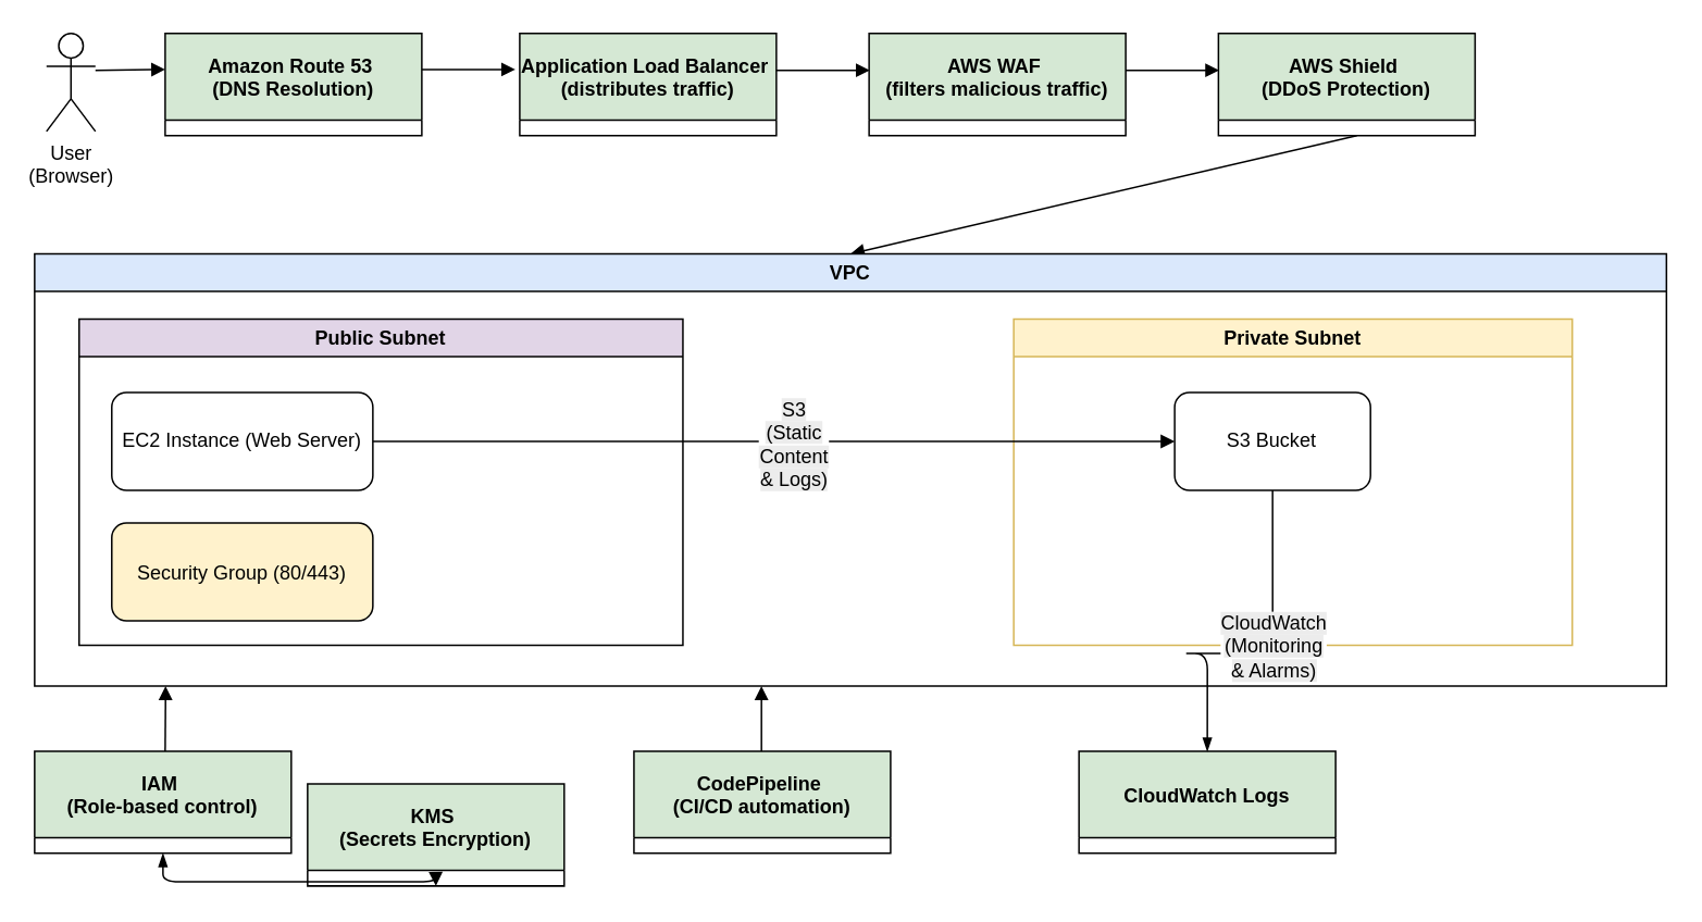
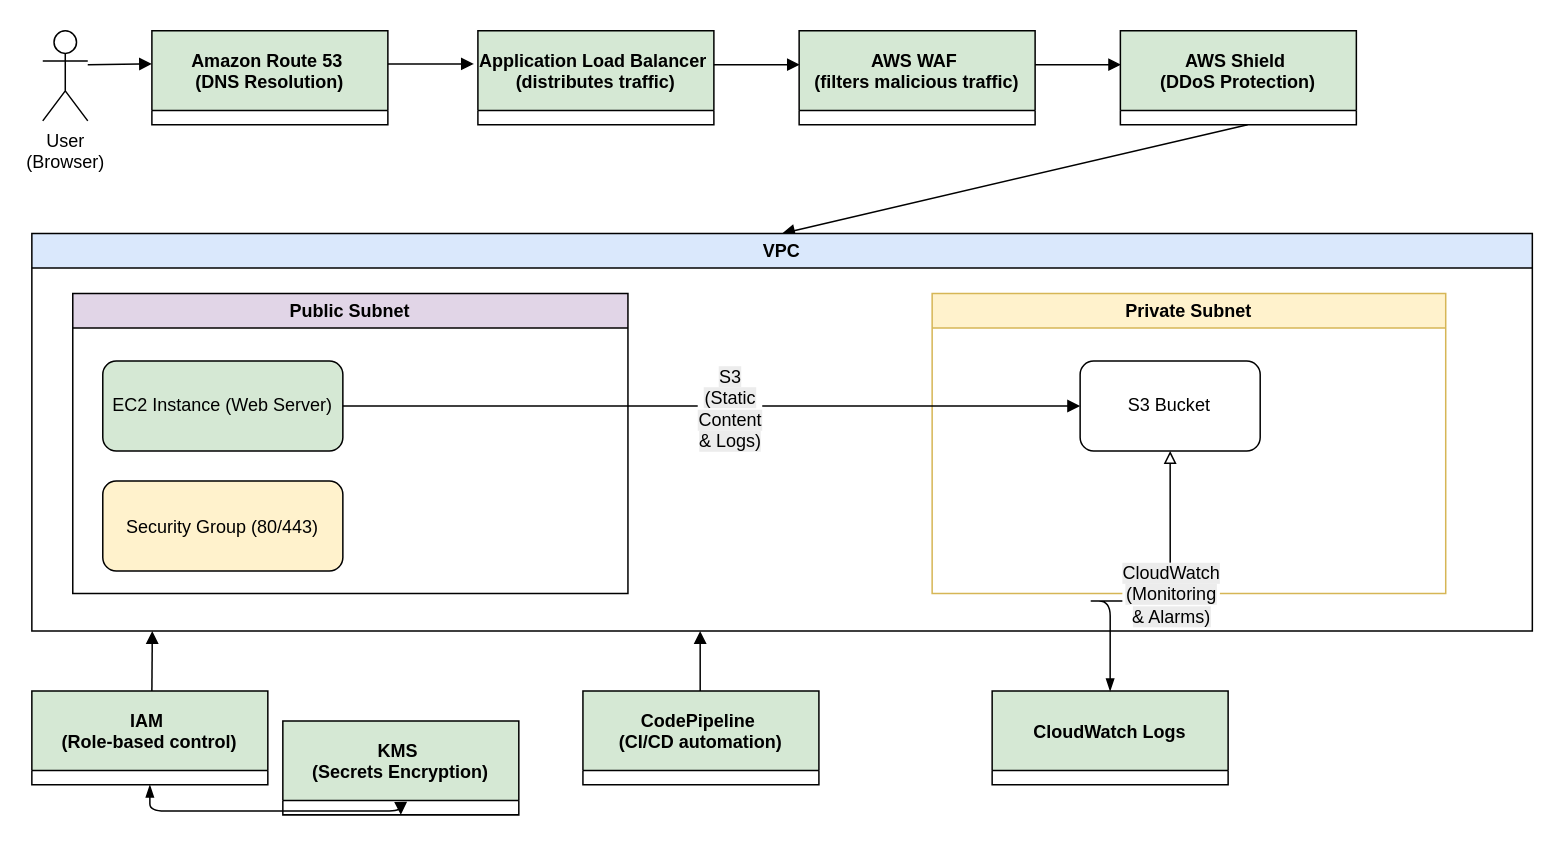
  <mxCell id="0" />
  <mxCell id="1" parent="0" />
  <mxCell id="2" style="endArrow=block;" edge="1" parent="1"><mxGeometry relative="1" as="geometry"><mxPoint x="58" y="42.5" as="sourcePoint" /><mxPoint x="100.796" y="42" as="targetPoint" /></mxGeometry></mxCell>
  <mxCell id="3" style="endArrow=block;" edge="1" parent="1"><mxGeometry relative="1" as="geometry"><mxPoint x="258.004" y="42" as="sourcePoint" /><mxPoint x="315" y="42.5" as="targetPoint" /><Array as="points"><mxPoint x="315.34" y="42" /></Array></mxGeometry></mxCell>
  <mxCell id="4" value="&lt;span style=&quot;text-wrap-mode: wrap;&quot;&gt;User (Browser)&lt;/span&gt;" style="shape=umlActor;verticalLabelPosition=bottom;verticalAlign=top;html=1;outlineConnect=0;" vertex="1" parent="1"><mxGeometry x="28" y="20" width="30" height="60" as="geometry" /></mxCell>
  <mxCell id="5" value="Amazon Route 53 &#10;(DNS Resolution)" style="swimlane;fillColor=#D5E8D4;startSize=53;" vertex="1" parent="1"><mxGeometry x="100.73" y="20" width="157.27" height="62.5" as="geometry" /></mxCell>
  <mxCell id="6" value="Application Load Balancer &#10;(distributes traffic)" style="swimlane;fillColor=#D5E8D4;startSize=53;" vertex="1" parent="1"><mxGeometry x="318" y="20" width="157.27" height="62.5" as="geometry" /></mxCell>
  <mxCell id="7" style="endArrow=block;" edge="1" parent="1"><mxGeometry relative="1" as="geometry"><mxPoint x="475.27" y="42.5" as="sourcePoint" /><mxPoint x="532.266" y="43" as="targetPoint" /><Array as="points"><mxPoint x="532.606" y="42.5" /></Array></mxGeometry></mxCell>
  <mxCell id="8" value="AWS WAF &#10;(filters malicious traffic)" style="swimlane;fillColor=#D5E8D4;startSize=53;" vertex="1" parent="1"><mxGeometry x="532.09" y="20" width="157.27" height="62.5" as="geometry" /></mxCell>
  <mxCell id="9" style="endArrow=block;" edge="1" parent="1"><mxGeometry relative="1" as="geometry"><mxPoint x="689.36" y="42.5" as="sourcePoint" /><mxPoint x="746.356" y="43" as="targetPoint" /><Array as="points"><mxPoint x="746.696" y="42.5" /></Array></mxGeometry></mxCell>
  <mxCell id="10" value="AWS Shield &#10;(DDoS Protection)" style="swimlane;fillColor=#D5E8D4;startSize=53;" vertex="1" parent="1"><mxGeometry x="746.18" y="20" width="157.27" height="62.5" as="geometry" /></mxCell>
  <mxCell id="11" style="endArrow=block;entryX=0.5;entryY=0;entryDx=0;entryDy=0;" edge="1" parent="1" target="12"><mxGeometry relative="1" as="geometry"><mxPoint x="831" y="82.5" as="sourcePoint" /><mxPoint x="638" y="146.5" as="targetPoint" /></mxGeometry></mxCell>
  <mxCell id="12" value="VPC" style="swimlane;fillColor=#DAE8FC;" vertex="1" parent="1"><mxGeometry x="20.73" y="155" width="1000" height="265" as="geometry" /></mxCell>
  <mxCell id="13" value="Public Subnet" style="swimlane;fillColor=#E1D5E7;" vertex="1" parent="12"><mxGeometry x="27.27" y="40" width="370" height="200" as="geometry"><mxRectangle x="30" y="40" width="110" height="30" as="alternateBounds" /></mxGeometry></mxCell>
- <mxCell id="14" value="EC2 Instance (Web Server)" style="rounded=1;whiteSpace=wrap;html=1;" vertex="1" parent="13"><mxGeometry x="20" y="45" width="160" height="60" as="geometry" /></mxCell>
+ <mxCell id="14" value="EC2 Instance (Web Server)" style="rounded=1;whiteSpace=wrap;html=1;fillColor=#d5e8d4;" vertex="1" parent="13"><mxGeometry x="20" y="45" width="160" height="60" as="geometry" /></mxCell>
  <mxCell id="15" value="Security Group (80/443)" style="rounded=1;fillColor=#FFF2CC;" vertex="1" parent="13"><mxGeometry x="20" y="125" width="160" height="60" as="geometry" /></mxCell>
  <mxCell id="16" value="Private Subnet" style="swimlane;fillColor=#fff2cc;strokeColor=#d6b656;" vertex="1" parent="12"><mxGeometry x="600" y="40" width="342.27" height="200" as="geometry"><mxRectangle x="517.27" y="40" width="120" height="30" as="alternateBounds" /></mxGeometry></mxCell>
  <mxCell id="17" value="S3 Bucket" style="rounded=1;whiteSpace=wrap;html=1;" vertex="1" parent="16"><mxGeometry x="98.63" y="45" width="120" height="60" as="geometry" /></mxCell>
  <mxCell id="18" style="endArrow=block;entryX=0;entryY=0.5;entryDx=0;entryDy=0;" edge="1" parent="12" source="14" target="17"><mxGeometry relative="1" as="geometry"><mxPoint x="522.27" y="125" as="targetPoint" /></mxGeometry></mxCell>
  <mxCell id="19" value="&lt;span style=&quot;font-size: 12px; text-wrap-mode: wrap; background-color: rgb(236, 236, 236);&quot;&gt;S3 (Static Content &amp;amp; Logs)&lt;/span&gt;" style="edgeLabel;html=1;align=center;verticalAlign=middle;resizable=0;points=[];" vertex="1" connectable="0" parent="18"><mxGeometry x="0.045" y="-1" relative="1" as="geometry"><mxPoint as="offset" /></mxGeometry></mxCell>
  <mxCell id="20" value="IAM &#10;(Role-based control)" style="swimlane;fillColor=#D5E8D4;startSize=53;" vertex="1" parent="1"><mxGeometry x="20.73" y="460" width="157.27" height="62.5" as="geometry" /></mxCell>
  <mxCell id="21" style="endArrow=block;" edge="1" parent="1"><mxGeometry relative="1" as="geometry"><mxPoint x="100.73" y="460" as="sourcePoint" /><mxPoint x="101" y="420" as="targetPoint" /></mxGeometry></mxCell>
  <mxCell id="22" value="CloudWatch Logs" style="swimlane;fillColor=#D5E8D4;startSize=53;" vertex="1" parent="1"><mxGeometry x="660.72" y="460" width="157.27" height="62.5" as="geometry" /></mxCell>
- <mxCell id="23" style="endArrow=none;startArrow=blockThin;startFill=1;entryX=0.5;entryY=1;entryDx=0;entryDy=0;edgeStyle=orthogonalEdgeStyle;endFill=0;exitX=0.5;exitY=0;exitDx=0;exitDy=0;" edge="1" parent="1" source="22" target="17"><mxGeometry relative="1" as="geometry"><mxPoint x="617" y="450" as="sourcePoint" /><mxPoint x="268" y="390" as="targetPoint" /><Array as="points"><mxPoint x="724" y="400" /><mxPoint x="724" y="400" /></Array></mxGeometry></mxCell>
+ <mxCell id="23" style="endArrow=block;startArrow=blockThin;startFill=1;entryX=0.5;entryY=1;entryDx=0;entryDy=0;edgeStyle=orthogonalEdgeStyle;endFill=0;exitX=0.5;exitY=0;exitDx=0;exitDy=0;" edge="1" parent="1" source="22" target="17"><mxGeometry relative="1" as="geometry"><mxPoint x="617" y="450" as="sourcePoint" /><mxPoint x="268" y="390" as="targetPoint" /><Array as="points"><mxPoint x="724" y="400" /><mxPoint x="724" y="400" /></Array></mxGeometry></mxCell>
  <mxCell id="24" value="&lt;span style=&quot;font-size: 12px; text-wrap-mode: wrap; background-color: rgb(236, 236, 236);&quot;&gt;CloudWatch (Monitoring &amp;amp; Alarms)&lt;/span&gt;" style="edgeLabel;html=1;align=center;verticalAlign=middle;resizable=0;points=[];" vertex="1" connectable="0" parent="23"><mxGeometry x="0.172" relative="1" as="geometry"><mxPoint as="offset" /></mxGeometry></mxCell>
  <mxCell id="25" value="CodePipeline &#10;(CI/CD automation)" style="swimlane;fillColor=#D5E8D4;startSize=53;" vertex="1" parent="1"><mxGeometry x="388" y="460" width="157.27" height="62.5" as="geometry" /></mxCell>
  <mxCell id="26" style="endArrow=block;" edge="1" parent="1"><mxGeometry relative="1" as="geometry"><mxPoint x="466.14" y="460" as="sourcePoint" /><mxPoint x="466.14" y="420" as="targetPoint" /></mxGeometry></mxCell>
  <mxCell id="27" value="KMS &#10;(Secrets Encryption)" style="swimlane;fillColor=#D5E8D4;startSize=53;" vertex="1" parent="1"><mxGeometry x="188" y="480" width="157.27" height="62.5" as="geometry" /></mxCell>
  <mxCell id="28" style="endArrow=block;exitX=0.5;exitY=1;exitDx=0;exitDy=0;entryX=0.5;entryY=1;entryDx=0;entryDy=0;edgeStyle=orthogonalEdgeStyle;startArrow=blockThin;startFill=1;" edge="1" parent="1" source="20" target="27"><mxGeometry relative="1" as="geometry"><mxPoint x="158" y="480" as="sourcePoint" /><mxPoint x="158.27" y="440" as="targetPoint" /><Array as="points"><mxPoint x="99" y="540" /><mxPoint x="267" y="540" /></Array></mxGeometry></mxCell>
